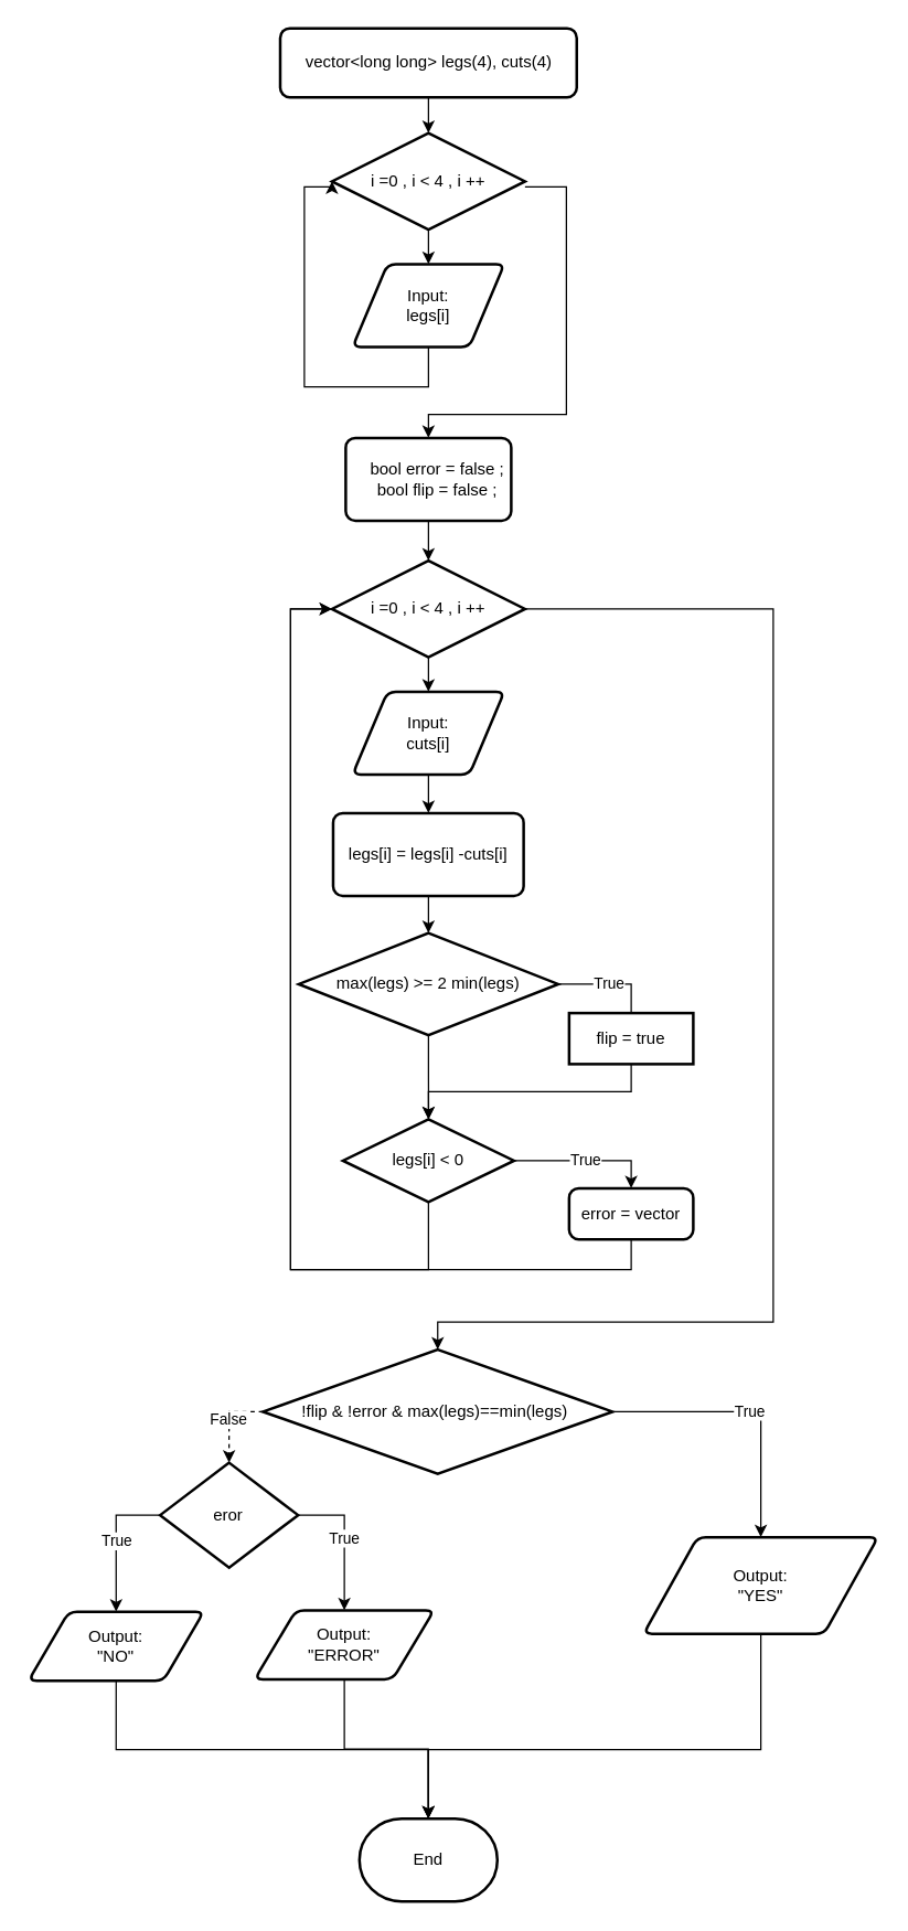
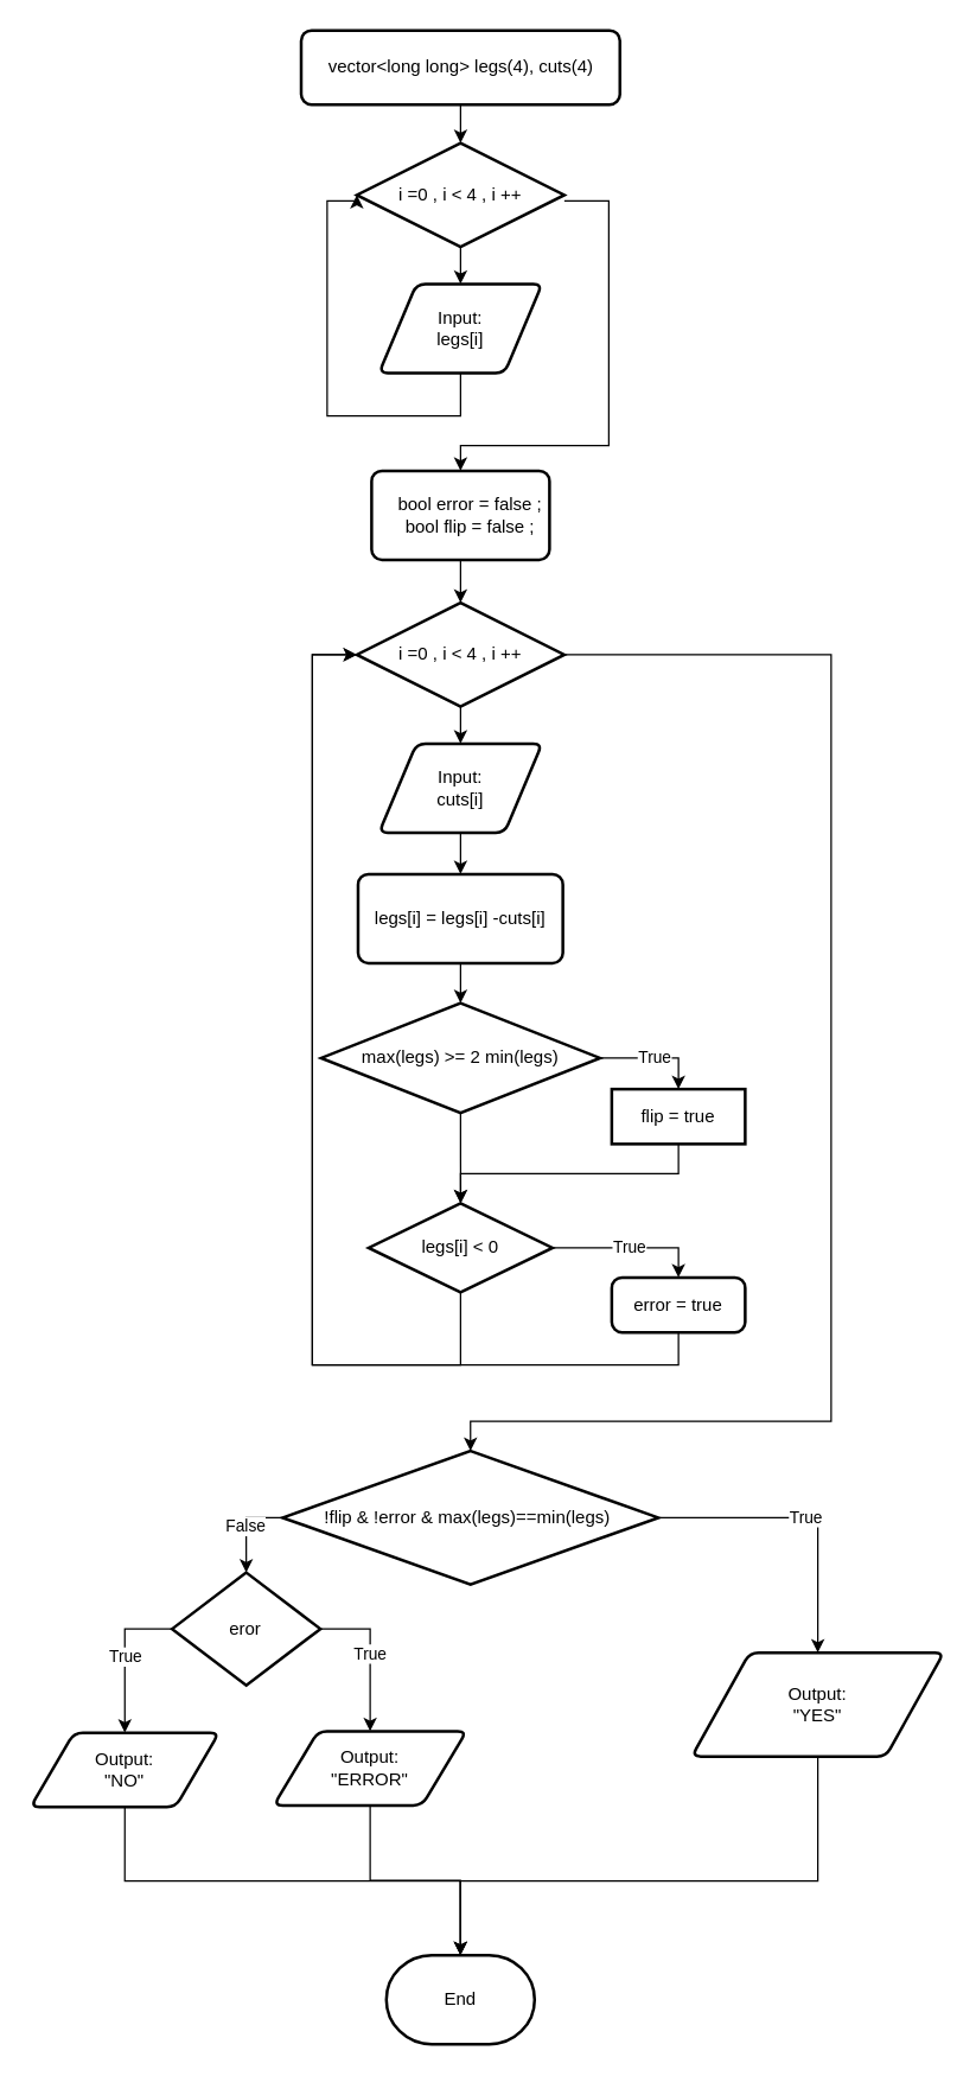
  <mxCell id="0" />
  <mxCell id="1" parent="0" />
  <mxCell id="2" value="" style="edgeStyle=orthogonalEdgeStyle;rounded=0;orthogonalLoop=1;jettySize=auto;html=1;" parent="1" source="3" target="6" edge="1"><mxGeometry relative="1" as="geometry" /></mxCell>
  <mxCell id="3" value="vector&amp;lt;long long&amp;gt; legs(4), cuts(4)" style="rounded=1;whiteSpace=wrap;html=1;absoluteArcSize=1;arcSize=14;strokeWidth=2;" parent="1" vertex="1"><mxGeometry x="202.5" y="20" width="215" height="50" as="geometry" /></mxCell>
  <mxCell id="4" value="" style="edgeStyle=orthogonalEdgeStyle;rounded=0;orthogonalLoop=1;jettySize=auto;html=1;" parent="1" source="6" target="7" edge="1"><mxGeometry relative="1" as="geometry" /></mxCell>
  <mxCell id="5" style="edgeStyle=orthogonalEdgeStyle;rounded=0;orthogonalLoop=1;jettySize=auto;html=1;entryX=0.5;entryY=0;entryDx=0;entryDy=0;" parent="1" source="6" target="12" edge="1"><mxGeometry relative="1" as="geometry"><Array as="points"><mxPoint x="410" y="135" /><mxPoint x="410" y="300" /><mxPoint x="310" y="300" /></Array></mxGeometry></mxCell>
  <mxCell id="6" value="i =0 , i &amp;lt; 4 , i ++" style="strokeWidth=2;html=1;shape=mxgraph.flowchart.decision;whiteSpace=wrap;" parent="1" vertex="1"><mxGeometry x="240" y="96" width="140" height="70" as="geometry" /></mxCell>
  <mxCell id="7" value="Input:&lt;br&gt;legs[i]" style="shape=parallelogram;html=1;strokeWidth=2;perimeter=parallelogramPerimeter;whiteSpace=wrap;rounded=1;arcSize=12;size=0.23;" parent="1" vertex="1"><mxGeometry x="255" y="191" width="110" height="60" as="geometry" /></mxCell>
  <mxCell id="8" style="edgeStyle=orthogonalEdgeStyle;rounded=0;orthogonalLoop=1;jettySize=auto;html=1;entryX=0;entryY=0.5;entryDx=0;entryDy=0;entryPerimeter=0;" parent="1" source="7" target="6" edge="1"><mxGeometry relative="1" as="geometry"><Array as="points"><mxPoint x="310" y="280" /><mxPoint x="220" y="280" /><mxPoint x="220" y="135" /></Array></mxGeometry></mxCell>
  <mxCell id="9" value="" style="edgeStyle=orthogonalEdgeStyle;rounded=0;orthogonalLoop=1;jettySize=auto;html=1;" parent="1" source="10" target="14" edge="1"><mxGeometry relative="1" as="geometry" /></mxCell>
  <mxCell id="10" value="i =0 , i &amp;lt; 4 , i ++" style="strokeWidth=2;html=1;shape=mxgraph.flowchart.decision;whiteSpace=wrap;" parent="1" vertex="1"><mxGeometry x="240" y="406" width="140" height="70" as="geometry" /></mxCell>
  <mxCell id="11" value="" style="edgeStyle=orthogonalEdgeStyle;rounded=0;orthogonalLoop=1;jettySize=auto;html=1;" parent="1" source="12" target="10" edge="1"><mxGeometry relative="1" as="geometry" /></mxCell>
  <mxCell id="12" value="&lt;div&gt;&amp;nbsp; &amp;nbsp; bool error = false ;&lt;/div&gt;&lt;div&gt;&amp;nbsp; &amp;nbsp; bool flip = false ;&lt;/div&gt;" style="rounded=1;whiteSpace=wrap;html=1;absoluteArcSize=1;arcSize=14;strokeWidth=2;" parent="1" vertex="1"><mxGeometry x="250" y="317" width="120" height="60" as="geometry" /></mxCell>
  <mxCell id="13" value="" style="edgeStyle=orthogonalEdgeStyle;rounded=0;orthogonalLoop=1;jettySize=auto;html=1;" parent="1" source="14" target="16" edge="1"><mxGeometry relative="1" as="geometry" /></mxCell>
  <mxCell id="14" value="Input:&lt;br&gt;cuts[i]" style="shape=parallelogram;html=1;strokeWidth=2;perimeter=parallelogramPerimeter;whiteSpace=wrap;rounded=1;arcSize=12;size=0.23;" parent="1" vertex="1"><mxGeometry x="255" y="501" width="110" height="60" as="geometry" /></mxCell>
  <mxCell id="15" value="" style="edgeStyle=orthogonalEdgeStyle;rounded=0;orthogonalLoop=1;jettySize=auto;html=1;" parent="1" source="16" target="19" edge="1"><mxGeometry relative="1" as="geometry" /></mxCell>
  <mxCell id="16" value="legs[i] = legs[i] -cuts[i]" style="rounded=1;whiteSpace=wrap;html=1;absoluteArcSize=1;arcSize=14;strokeWidth=2;" parent="1" vertex="1"><mxGeometry x="240.88" y="589" width="138.12" height="60" as="geometry" /></mxCell>
- <mxCell id="17" value="True" style="edgeStyle=orthogonalEdgeStyle;rounded=0;orthogonalLoop=1;jettySize=auto;html=1;exitX=1;exitY=0.5;exitDx=0;exitDy=0;exitPerimeter=0;entryX=0.5;entryY=0;entryDx=0;entryDy=0;endArrow=none;" parent="1" source="19" target="22" edge="1"><mxGeometry relative="1" as="geometry" /></mxCell>
+ <mxCell id="17" value="True" style="edgeStyle=orthogonalEdgeStyle;rounded=0;orthogonalLoop=1;jettySize=auto;html=1;exitX=1;exitY=0.5;exitDx=0;exitDy=0;exitPerimeter=0;entryX=0.5;entryY=0;entryDx=0;entryDy=0;" parent="1" source="19" target="22" edge="1"><mxGeometry relative="1" as="geometry" /></mxCell>
  <mxCell id="18" value="" style="edgeStyle=orthogonalEdgeStyle;rounded=0;orthogonalLoop=1;jettySize=auto;html=1;" parent="1" source="19" target="21" edge="1"><mxGeometry relative="1" as="geometry" /></mxCell>
  <mxCell id="19" value="max(legs) &amp;gt;= 2 min(legs)" style="strokeWidth=2;html=1;shape=mxgraph.flowchart.decision;whiteSpace=wrap;" parent="1" vertex="1"><mxGeometry x="215.94" y="676" width="188.12" height="74" as="geometry" /></mxCell>
  <mxCell id="20" value="True" style="edgeStyle=orthogonalEdgeStyle;rounded=0;orthogonalLoop=1;jettySize=auto;html=1;exitX=1;exitY=0.5;exitDx=0;exitDy=0;exitPerimeter=0;entryX=0.5;entryY=0;entryDx=0;entryDy=0;" parent="1" source="21" target="24" edge="1"><mxGeometry relative="1" as="geometry" /></mxCell>
  <mxCell id="21" value="legs[i] &amp;lt; 0" style="strokeWidth=2;html=1;shape=mxgraph.flowchart.decision;whiteSpace=wrap;" parent="1" vertex="1"><mxGeometry x="247.97" y="811" width="124.06" height="60" as="geometry" /></mxCell>
  <mxCell id="22" value="flip = true" style="whiteSpace=wrap;html=1;absoluteArcSize=1;arcSize=14;strokeWidth=2;rounded=0;" parent="1" vertex="1"><mxGeometry x="412" y="734" width="90" height="37" as="geometry" /></mxCell>
  <mxCell id="23" style="edgeStyle=orthogonalEdgeStyle;rounded=0;orthogonalLoop=1;jettySize=auto;html=1;exitX=0.5;exitY=1;exitDx=0;exitDy=0;entryX=0.5;entryY=0;entryDx=0;entryDy=0;entryPerimeter=0;" parent="1" source="22" target="21" edge="1"><mxGeometry relative="1" as="geometry" /></mxCell>
- <mxCell id="24" value="error = vector" style="rounded=1;whiteSpace=wrap;html=1;absoluteArcSize=1;arcSize=14;strokeWidth=2;" parent="1" vertex="1"><mxGeometry x="412" y="861" width="90" height="37" as="geometry" /></mxCell>
+ <mxCell id="24" value="error = true" style="rounded=1;whiteSpace=wrap;html=1;absoluteArcSize=1;arcSize=14;strokeWidth=2;" parent="1" vertex="1"><mxGeometry x="412" y="861" width="90" height="37" as="geometry" /></mxCell>
  <mxCell id="25" style="edgeStyle=orthogonalEdgeStyle;rounded=0;orthogonalLoop=1;jettySize=auto;html=1;exitX=0.5;exitY=1;exitDx=0;exitDy=0;exitPerimeter=0;entryX=0;entryY=0.5;entryDx=0;entryDy=0;entryPerimeter=0;" parent="1" source="21" target="10" edge="1"><mxGeometry relative="1" as="geometry"><Array as="points"><mxPoint x="310" y="920" /><mxPoint x="210" y="920" /><mxPoint x="210" y="441" /></Array></mxGeometry></mxCell>
  <mxCell id="26" style="edgeStyle=orthogonalEdgeStyle;rounded=0;orthogonalLoop=1;jettySize=auto;html=1;exitX=0.5;exitY=1;exitDx=0;exitDy=0;entryX=0;entryY=0.5;entryDx=0;entryDy=0;entryPerimeter=0;" parent="1" source="24" target="10" edge="1"><mxGeometry relative="1" as="geometry"><Array as="points"><mxPoint x="457" y="920" /><mxPoint x="210" y="920" /><mxPoint x="210" y="441" /></Array></mxGeometry></mxCell>
  <mxCell id="27" value="True" style="edgeStyle=orthogonalEdgeStyle;rounded=0;orthogonalLoop=1;jettySize=auto;html=1;exitX=1;exitY=0.5;exitDx=0;exitDy=0;exitPerimeter=0;entryX=0.5;entryY=0;entryDx=0;entryDy=0;" parent="1" target="29" edge="1"><mxGeometry relative="1" as="geometry"><mxPoint x="444.44" y="1023" as="sourcePoint" /><mxPoint x="551" y="1118" as="targetPoint" /><Array as="points"><mxPoint x="551" y="1023" /><mxPoint x="551" y="1108" /></Array></mxGeometry></mxCell>
  <mxCell id="28" value="!flip &amp;amp; !error &amp;amp; max(legs)==min(legs)&amp;nbsp;" style="strokeWidth=2;html=1;shape=mxgraph.flowchart.decision;whiteSpace=wrap;" parent="1" vertex="1"><mxGeometry x="190" y="978" width="253.44" height="90" as="geometry" /></mxCell>
  <mxCell id="29" value="Output:&lt;br&gt;&quot;YES&quot;" style="shape=parallelogram;html=1;strokeWidth=2;perimeter=parallelogramPerimeter;whiteSpace=wrap;rounded=1;arcSize=12;size=0.23;" parent="1" vertex="1"><mxGeometry x="466" y="1114" width="170" height="70" as="geometry" /></mxCell>
  <mxCell id="30" value="Output:&lt;br&gt;&quot;ERROR&quot;" style="shape=parallelogram;html=1;strokeWidth=2;perimeter=parallelogramPerimeter;whiteSpace=wrap;rounded=1;arcSize=12;size=0.23;" parent="1" vertex="1"><mxGeometry x="184" y="1167" width="130" height="50" as="geometry" /></mxCell>
  <mxCell id="31" value="End" style="strokeWidth=2;html=1;shape=mxgraph.flowchart.terminator;whiteSpace=wrap;" parent="1" vertex="1"><mxGeometry x="259.94" y="1318" width="100" height="60" as="geometry" /></mxCell>
  <mxCell id="32" value="True" style="edgeStyle=orthogonalEdgeStyle;rounded=0;orthogonalLoop=1;jettySize=auto;html=1;exitX=0;exitY=0.5;exitDx=0;exitDy=0;exitPerimeter=0;entryX=0.5;entryY=0;entryDx=0;entryDy=0;" parent="1" source="34" target="36" edge="1"><mxGeometry relative="1" as="geometry" /></mxCell>
  <mxCell id="33" value="True" style="edgeStyle=orthogonalEdgeStyle;rounded=0;orthogonalLoop=1;jettySize=auto;html=1;exitX=1;exitY=0.5;exitDx=0;exitDy=0;exitPerimeter=0;entryX=0.5;entryY=0;entryDx=0;entryDy=0;" parent="1" source="34" target="30" edge="1"><mxGeometry relative="1" as="geometry" /></mxCell>
  <mxCell id="34" value="eror" style="strokeWidth=2;html=1;shape=mxgraph.flowchart.decision;whiteSpace=wrap;" parent="1" vertex="1"><mxGeometry x="115.44" y="1060" width="100" height="76" as="geometry" /></mxCell>
- <mxCell id="35" value="False" style="edgeStyle=orthogonalEdgeStyle;rounded=0;orthogonalLoop=1;jettySize=auto;html=1;exitX=0;exitY=0.5;exitDx=0;exitDy=0;exitPerimeter=0;entryX=0.5;entryY=0;entryDx=0;entryDy=0;entryPerimeter=0;dashed=1;" parent="1" source="28" target="34" edge="1"><mxGeometry relative="1" as="geometry" /></mxCell>
+ <mxCell id="35" value="False" style="edgeStyle=orthogonalEdgeStyle;rounded=0;orthogonalLoop=1;jettySize=auto;html=1;exitX=0;exitY=0.5;exitDx=0;exitDy=0;exitPerimeter=0;entryX=0.5;entryY=0;entryDx=0;entryDy=0;entryPerimeter=0;" parent="1" source="28" target="34" edge="1"><mxGeometry relative="1" as="geometry" /></mxCell>
  <mxCell id="36" value="Output:&lt;br&gt;&quot;NO&quot;" style="shape=parallelogram;html=1;strokeWidth=2;perimeter=parallelogramPerimeter;whiteSpace=wrap;rounded=1;arcSize=12;size=0.23;" parent="1" vertex="1"><mxGeometry y="1168" width="127.06" height="50" as="geometry" x="20" /></mxCell>
  <mxCell id="37" style="edgeStyle=orthogonalEdgeStyle;rounded=0;orthogonalLoop=1;jettySize=auto;html=1;exitX=0.5;exitY=1;exitDx=0;exitDy=0;entryX=0.5;entryY=0;entryDx=0;entryDy=0;entryPerimeter=0;" parent="1" source="36" target="31" edge="1"><mxGeometry relative="1" as="geometry" /></mxCell>
  <mxCell id="38" style="edgeStyle=orthogonalEdgeStyle;rounded=0;orthogonalLoop=1;jettySize=auto;html=1;exitX=0.5;exitY=1;exitDx=0;exitDy=0;entryX=0.5;entryY=0;entryDx=0;entryDy=0;entryPerimeter=0;" parent="1" source="30" target="31" edge="1"><mxGeometry relative="1" as="geometry" /></mxCell>
  <mxCell id="39" style="edgeStyle=orthogonalEdgeStyle;rounded=0;orthogonalLoop=1;jettySize=auto;html=1;exitX=0.5;exitY=1;exitDx=0;exitDy=0;entryX=0.5;entryY=0;entryDx=0;entryDy=0;entryPerimeter=0;" parent="1" source="29" target="31" edge="1"><mxGeometry relative="1" as="geometry"><Array as="points"><mxPoint x="551" y="1268" /><mxPoint x="310" y="1268" /></Array></mxGeometry></mxCell>
  <mxCell id="40" style="edgeStyle=orthogonalEdgeStyle;rounded=0;orthogonalLoop=1;jettySize=auto;html=1;entryX=0.5;entryY=0;entryDx=0;entryDy=0;entryPerimeter=0;" parent="1" source="10" target="28" edge="1"><mxGeometry relative="1" as="geometry"><Array as="points"><mxPoint x="560" y="441" /><mxPoint x="560" y="958" /><mxPoint x="317" y="958" /></Array></mxGeometry></mxCell>
